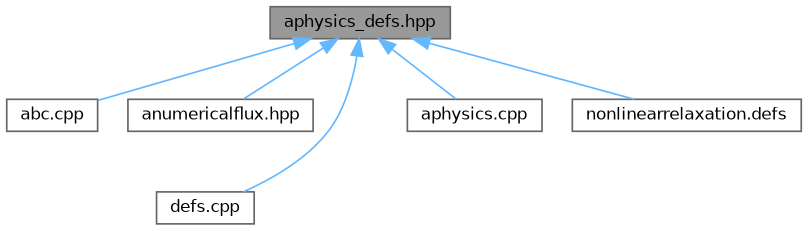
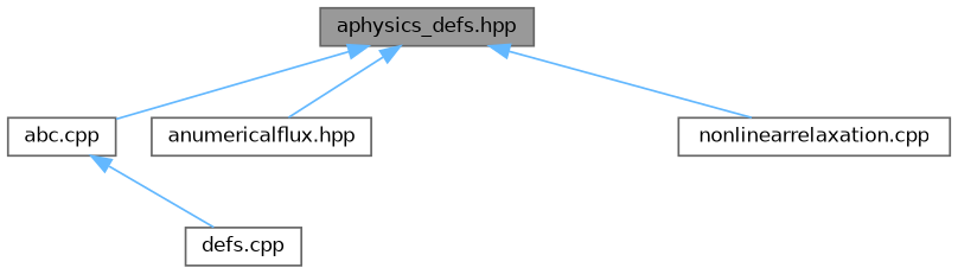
  digraph {
    node [color=grey40 fillcolor=white fontname=Helvetica fontsize=10 shape=box style=filled]
    edge [color=steelblue1 dir=back fontname=Helvetica fontsize=10 labelfontname=Helvetica labelfontsize=10 style=solid]
    n1 [color=gray40 fillcolor=grey60 fontcolor=black height=0.2 label="aphysics_defs.hpp" width=0.4]
    n2 [height=0.2 label="abc.cpp" width=0.4]
    n3 [height=0.2 label="anumericalflux.hpp" width=0.4]
    n4 [height=0.2 label="defs.cpp" width=0.4]
-   n5 [height=0.2 label="aphysics.cpp" width=0.4]
-   n6 [height=0.2 label="nonlinearrelaxation.defs" width=0.4]
+   n6 [height=0.2 label="nonlinearrelaxation.cpp" width=0.4]
    n1 -> n2
    n1 -> n3
-   n1 -> n4
-   n1 -> n5
+   n2 -> n4
    n1 -> n6
  }
